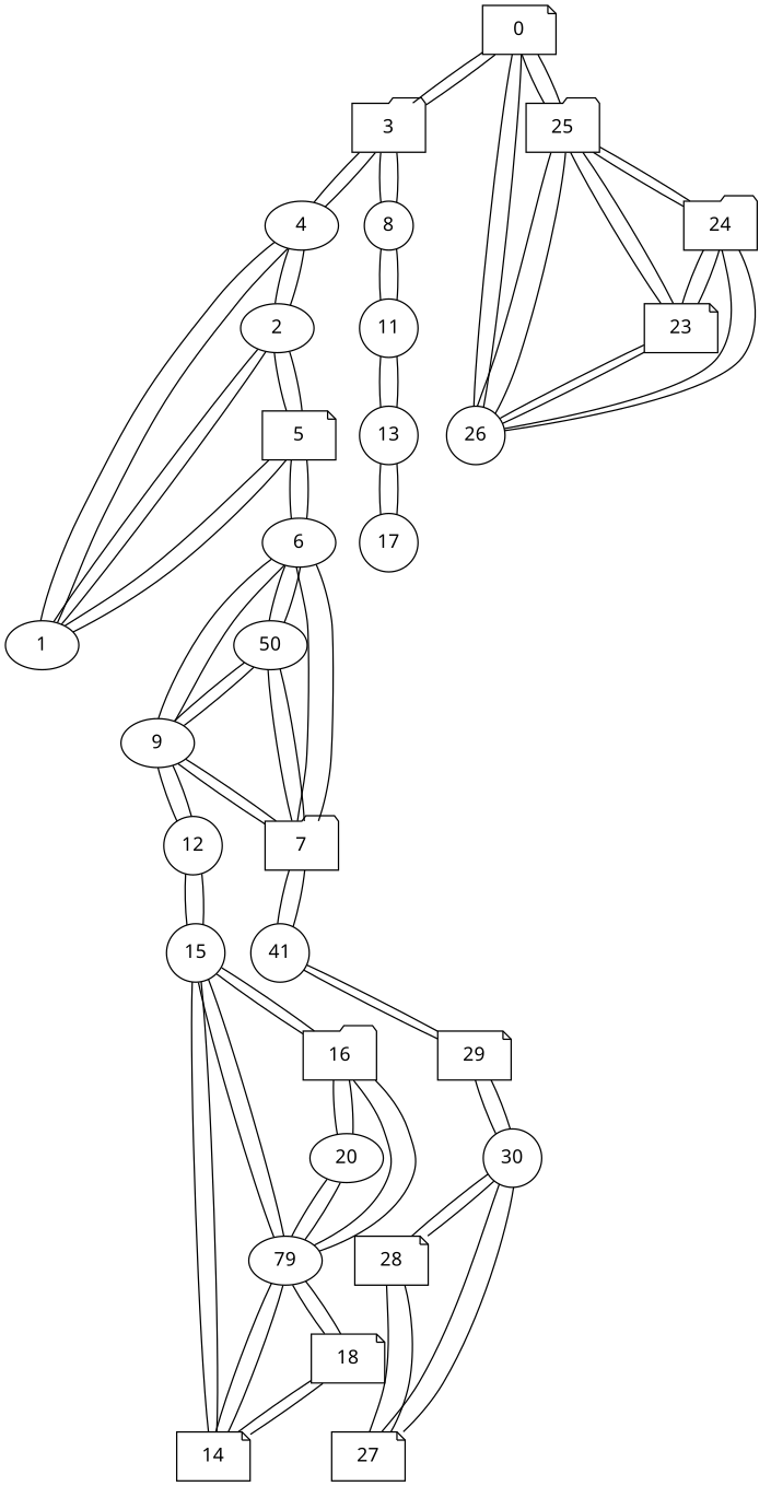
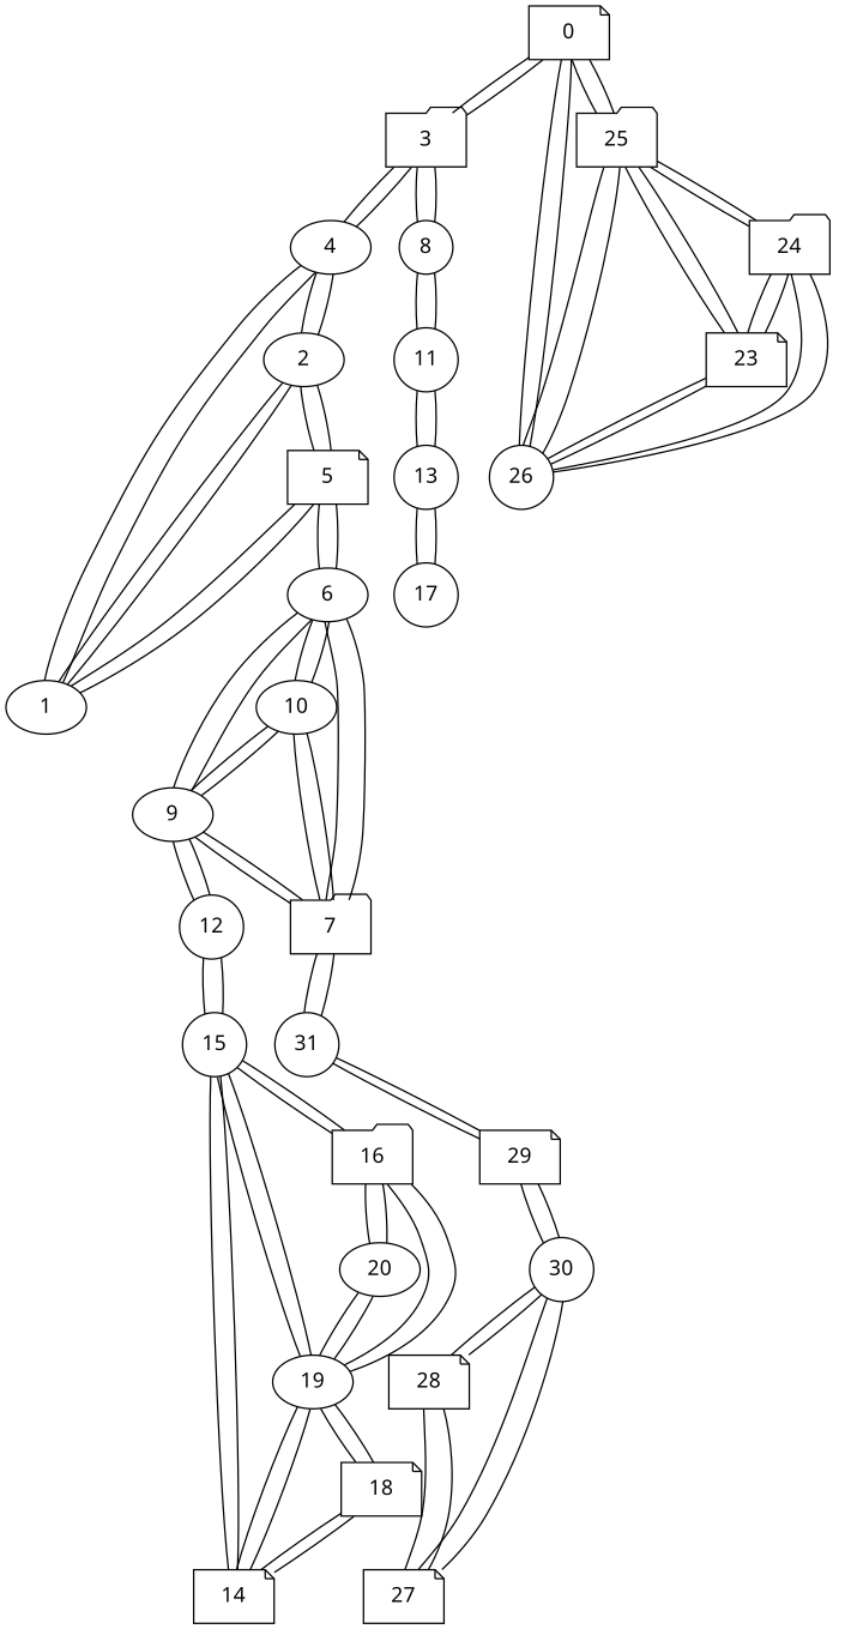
  graph {
    fontname="Noto Sans"
    node [fontname="Noto Sans" shape=circle]
    edge [fontname="Noto Sans" weight=0.27272]
    0 [shape=note x=9.44139 y=-0.0825503 z=-0.034593]
    3 [shape=folder x=9.57921 y=0.152601 z=-0.0426547]
    25 [shape=folder x=8.58652 y=-1.81871 z=0.176446]
    26 [x=9.01786 y=-1.95731 z=0.138881]
    4 [shape=ellipse x=10.4991 y=0.115973 z=-0.0443794]
    8 [x=9.40887 y=1.43243 z=-0.0328463]
    23 [shape=note x=8.40202 y=-2.27354 z=0.253606]
    24 [shape=folder x=9.02206 y=-2.1337 z=0.153282]
    1 [shape=ellipse x=10.9705 y=-0.00508022 z=-0.0448792]
    2 [shape=ellipse x=11.0437 y=-0.0114454 z=-0.044513]
    5 [shape=note x=11.6121 y=0.524038 z=-0.0442903]
    6 [shape=ellipse x=12.6138 y=0.658505 z=-0.0400157]
    11 [x=9.66345 y=2.47829 z=-0.0443595]
    7 [shape=folder x=13.264 y=0.78392 z=-0.0230279]
    9 [shape=ellipse x=12.8349 y=1.5079 z=-0.0442965]
-   10 [shape=ellipse x=13.0351 y=1.02999 z=-0.0408881 label=50]
-   31 [x=13.7141 y=0.274071 z=0.0397423 label=41]
+   10 [shape=ellipse x=13.0351 y=1.02999 z=-0.0408881]
+   31 [x=13.7141 y=0.274071 z=0.0397423]
    12 [x=12.7855 y=2.50398 z=-0.0444526]
    29 [shape=note x=13.9297 y=-0.181702 z=0.0921585]
    13 [x=9.59125 y=3.48615 z=-0.0444661]
    15 [x=12.5057 y=3.40841 z=-0.0444222]
    17 [x=9.59145 y=4.5042 z=-0.0444715]
    14 [shape=note x=11.9695 y=3.96228 z=-0.0443475]
-   19 [shape=ellipse x=12.5049 y=4.37967 z=-0.0443863 label=79]
+   19 [shape=ellipse x=12.5049 y=4.37967 z=-0.0443863]
    16 [shape=folder x=13.2195 y=3.85163 z=-0.0441662]
    18 [shape=note x=11.7809 y=4.25699 z=-0.0444687]
    20 [shape=ellipse x=13.2598 y=4.41571 z=-0.0441841]
    27 [shape=note x=13.8566 y=-1.51541 z=0.157295]
    28 [shape=note x=14.2632 y=-1.59643 z=0.240605]
    30 [x=14.0845 y=-0.653459 z=0.14483]
    0 -- 3
    0 -- 25 [weight=1.95394]
    0 -- 26 [weight=1.93453]
    3 -- 0
    3 -- 4 [weight=0.920591]
    3 -- 8 [weight=1.29111]
    25 -- 0 [weight=1.94798]
    25 -- 26 [weight=0.455134]
    25 -- 23 [weight=0.49884]
    25 -- 24 [weight=0.538176]
    26 -- 0 [weight=1.93089]
    26 -- 25 [weight=0.455134]
    26 -- 23 [weight=0.704842]
    26 -- 24 [weight=0.177221]
    4 -- 3 [weight=0.920591]
    4 -- 1 [weight=0.486753]
    4 -- 2 [weight=0.559309]
    8 -- 3 [weight=1.29134]
    8 -- 11 [weight=1.07672]
    23 -- 25 [weight=0.49884]
    23 -- 26 [weight=0.704842]
    23 -- 24 [weight=0.646083]
    24 -- 25 [weight=0.538176]
    24 -- 26 [weight=0.177221]
    24 -- 23 [weight=0.646083]
    1 -- 4 [weight=0.486753]
    1 -- 2 [weight=0.0734197]
    1 -- 5 [weight=0.831592]
    2 -- 4 [weight=0.559309]
    2 -- 1 [weight=0.0734197]
    2 -- 5 [weight=0.780911]
    5 -- 1 [weight=0.831592]
    5 -- 2 [weight=0.780911]
    5 -- 6 [weight=1.01073]
    6 -- 5 [weight=1.01087]
    6 -- 7 [weight=0.662531]
    6 -- 9 [weight=0.877729]
    6 -- 10 [weight=0.561746]
    11 -- 8 [weight=1.0764]
    11 -- 13 [weight=1.01055]
    7 -- 6 [weight=0.662531]
    7 -- 9 [weight=0.841957]
    7 -- 10 [weight=0.336696]
    7 -- 31 [weight=0.683962]
    9 -- 6 [weight=0.877729]
    9 -- 7 [weight=0.841957]
    9 -- 10 [weight=0.518176]
    9 -- 12 [weight=0.997301]
    10 -- 6 [weight=0.561746]
    10 -- 7 [weight=0.336696]
    10 -- 9 [weight=0.518176]
    31 -- 7 [weight=0.683962]
    31 -- 29 [weight=0.507776]
    12 -- 9 [weight=0.997301]
    12 -- 15 [weight=0.946724]
    29 -- 31 [weight=0.507776]
    29 -- 30 [weight=0.500222]
    13 -- 11 [weight=1.01055]
    13 -- 17 [weight=1.01817]
    15 -- 12 [weight=0.946724]
    15 -- 14 [weight=0.770903]
    15 -- 19 [weight=0.971259]
    15 -- 16 [weight=0.840199]
    17 -- 13 [weight=1.01816]
    14 -- 15 [weight=0.770903]
    14 -- 19 [weight=0.678847]
    14 -- 18 [weight=0.349871]
    19 -- 15 [weight=0.971259]
    19 -- 14 [weight=0.678847]
    19 -- 16 [weight=0.888534]
    19 -- 18 [weight=0.734257]
    19 -- 20 [weight=0.755727]
    16 -- 15 [weight=0.840199]
    16 -- 19 [weight=0.888534]
    16 -- 20 [weight=0.565513]
    18 -- 14 [weight=0.349871]
    18 -- 19 [weight=0.734257]
    20 -- 19 [weight=0.755727]
    20 -- 16 [weight=0.565513]
    27 -- 28 [weight=0.425605]
    27 -- 30 [weight=0.891692]
    28 -- 27 [weight=0.425605]
    28 -- 30 [weight=0.966102]
    30 -- 29 [weight=0.500222]
    30 -- 27 [weight=0.891692]
    30 -- 28 [weight=0.966102]
  }
